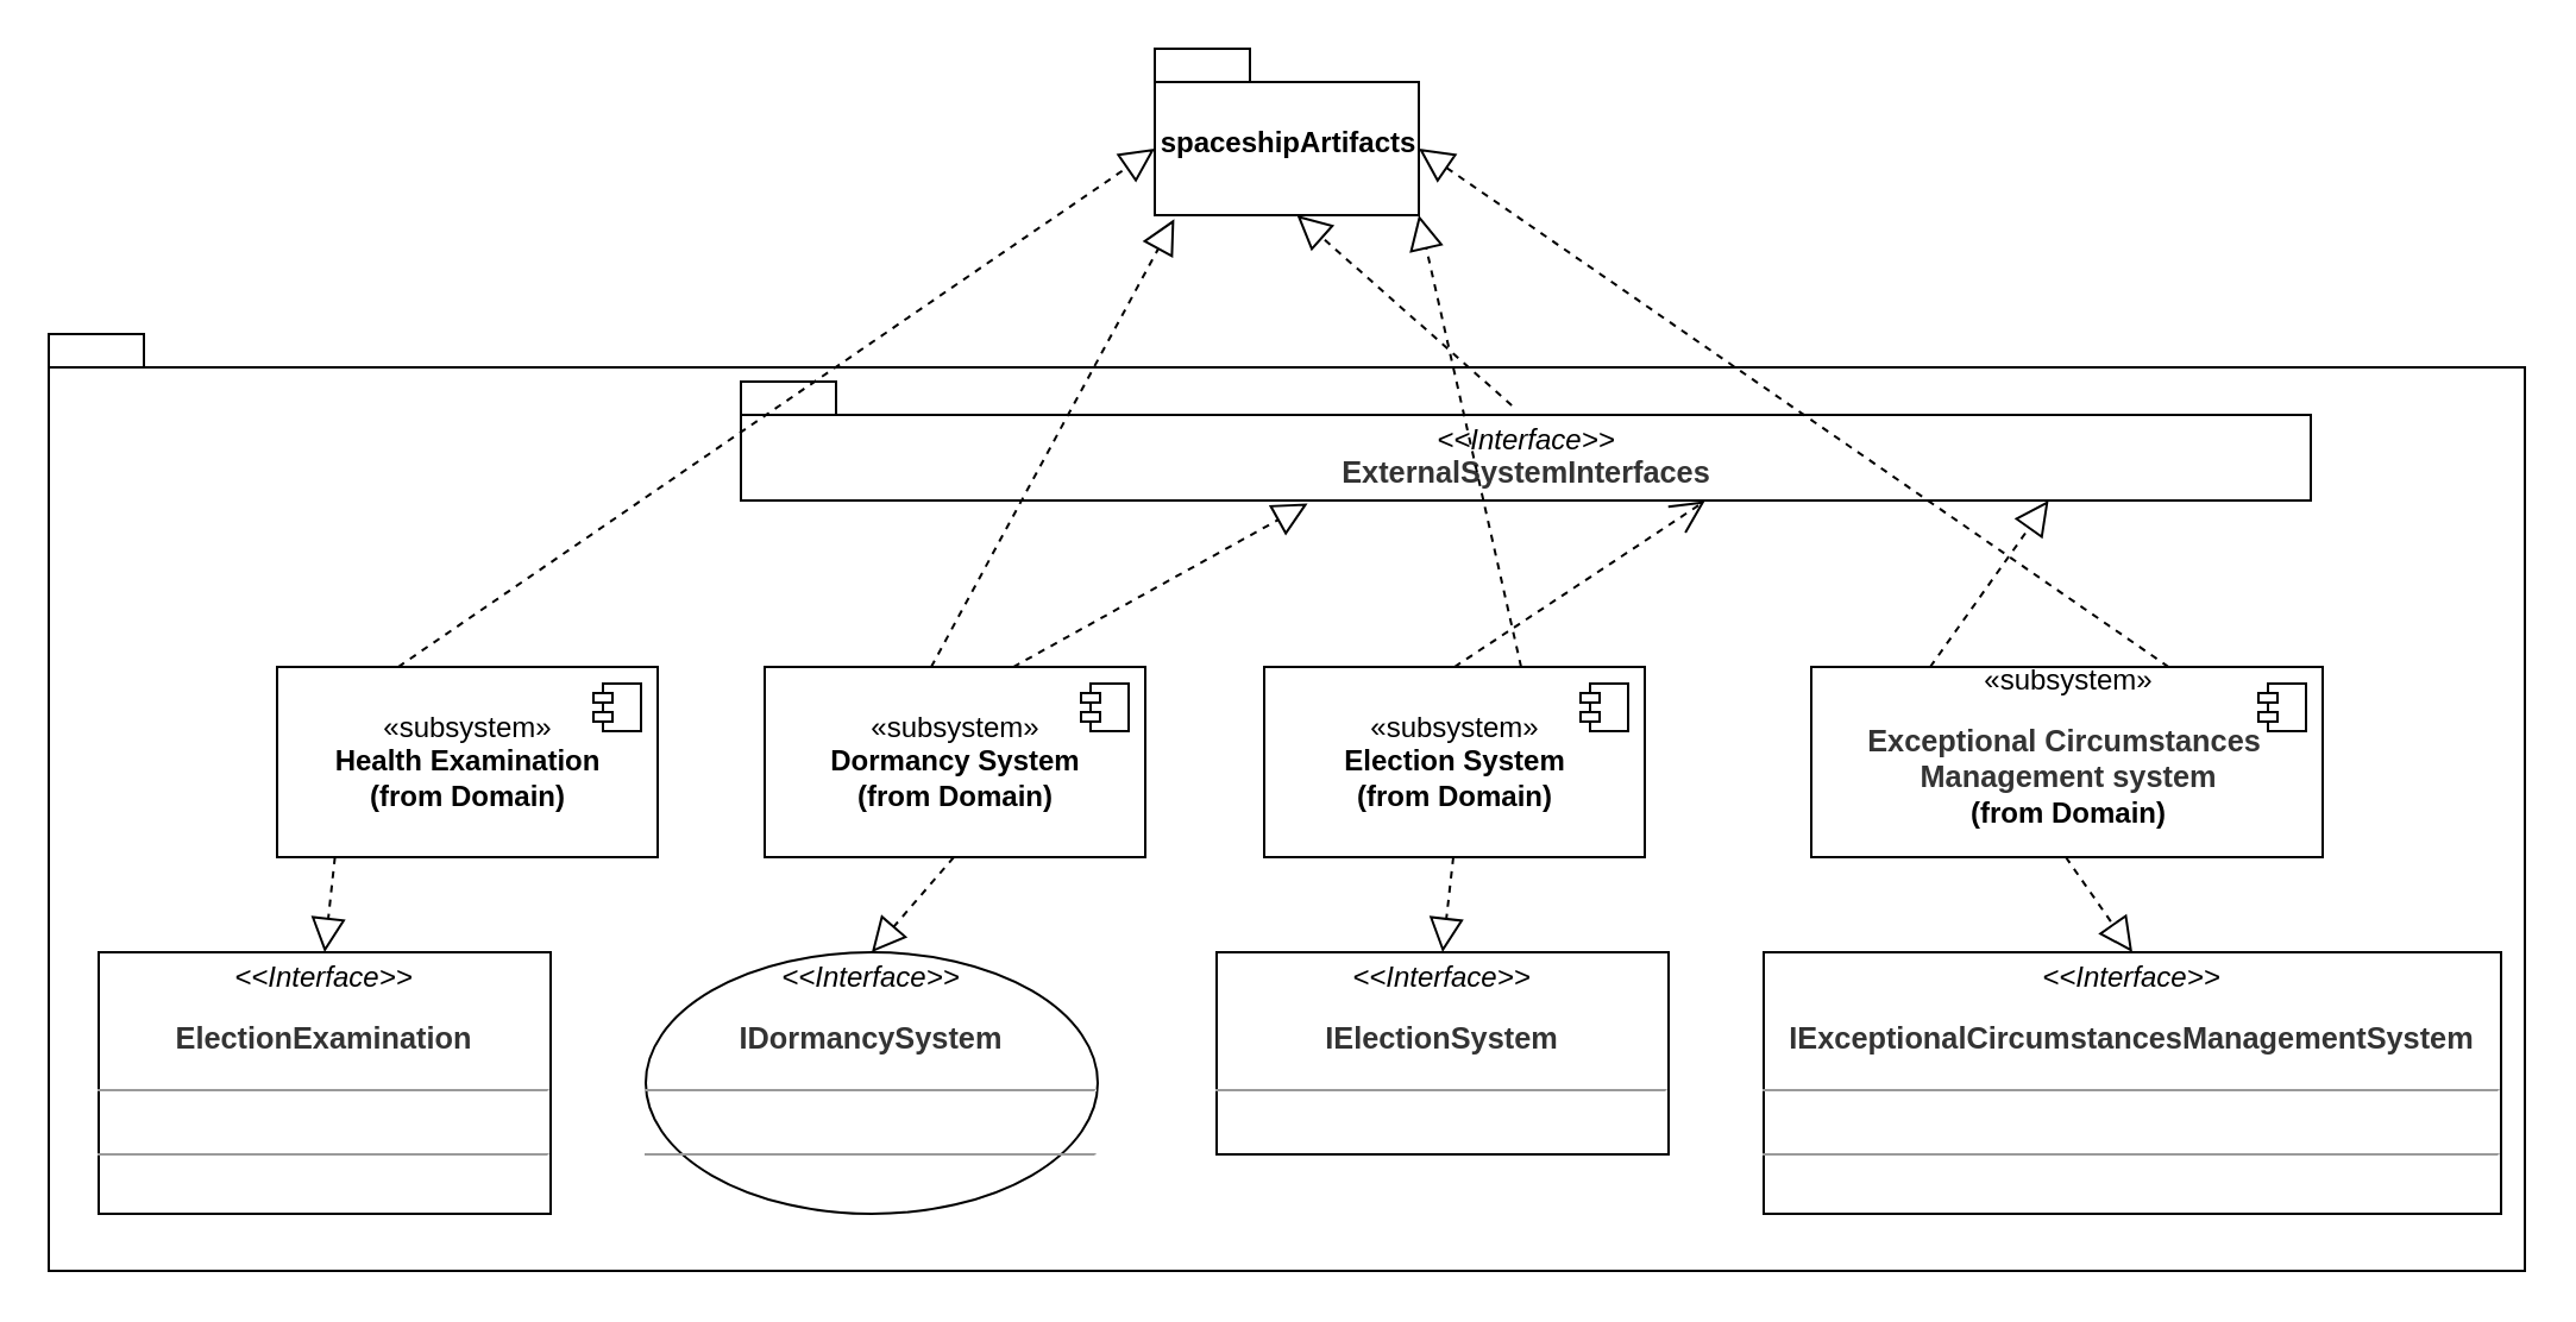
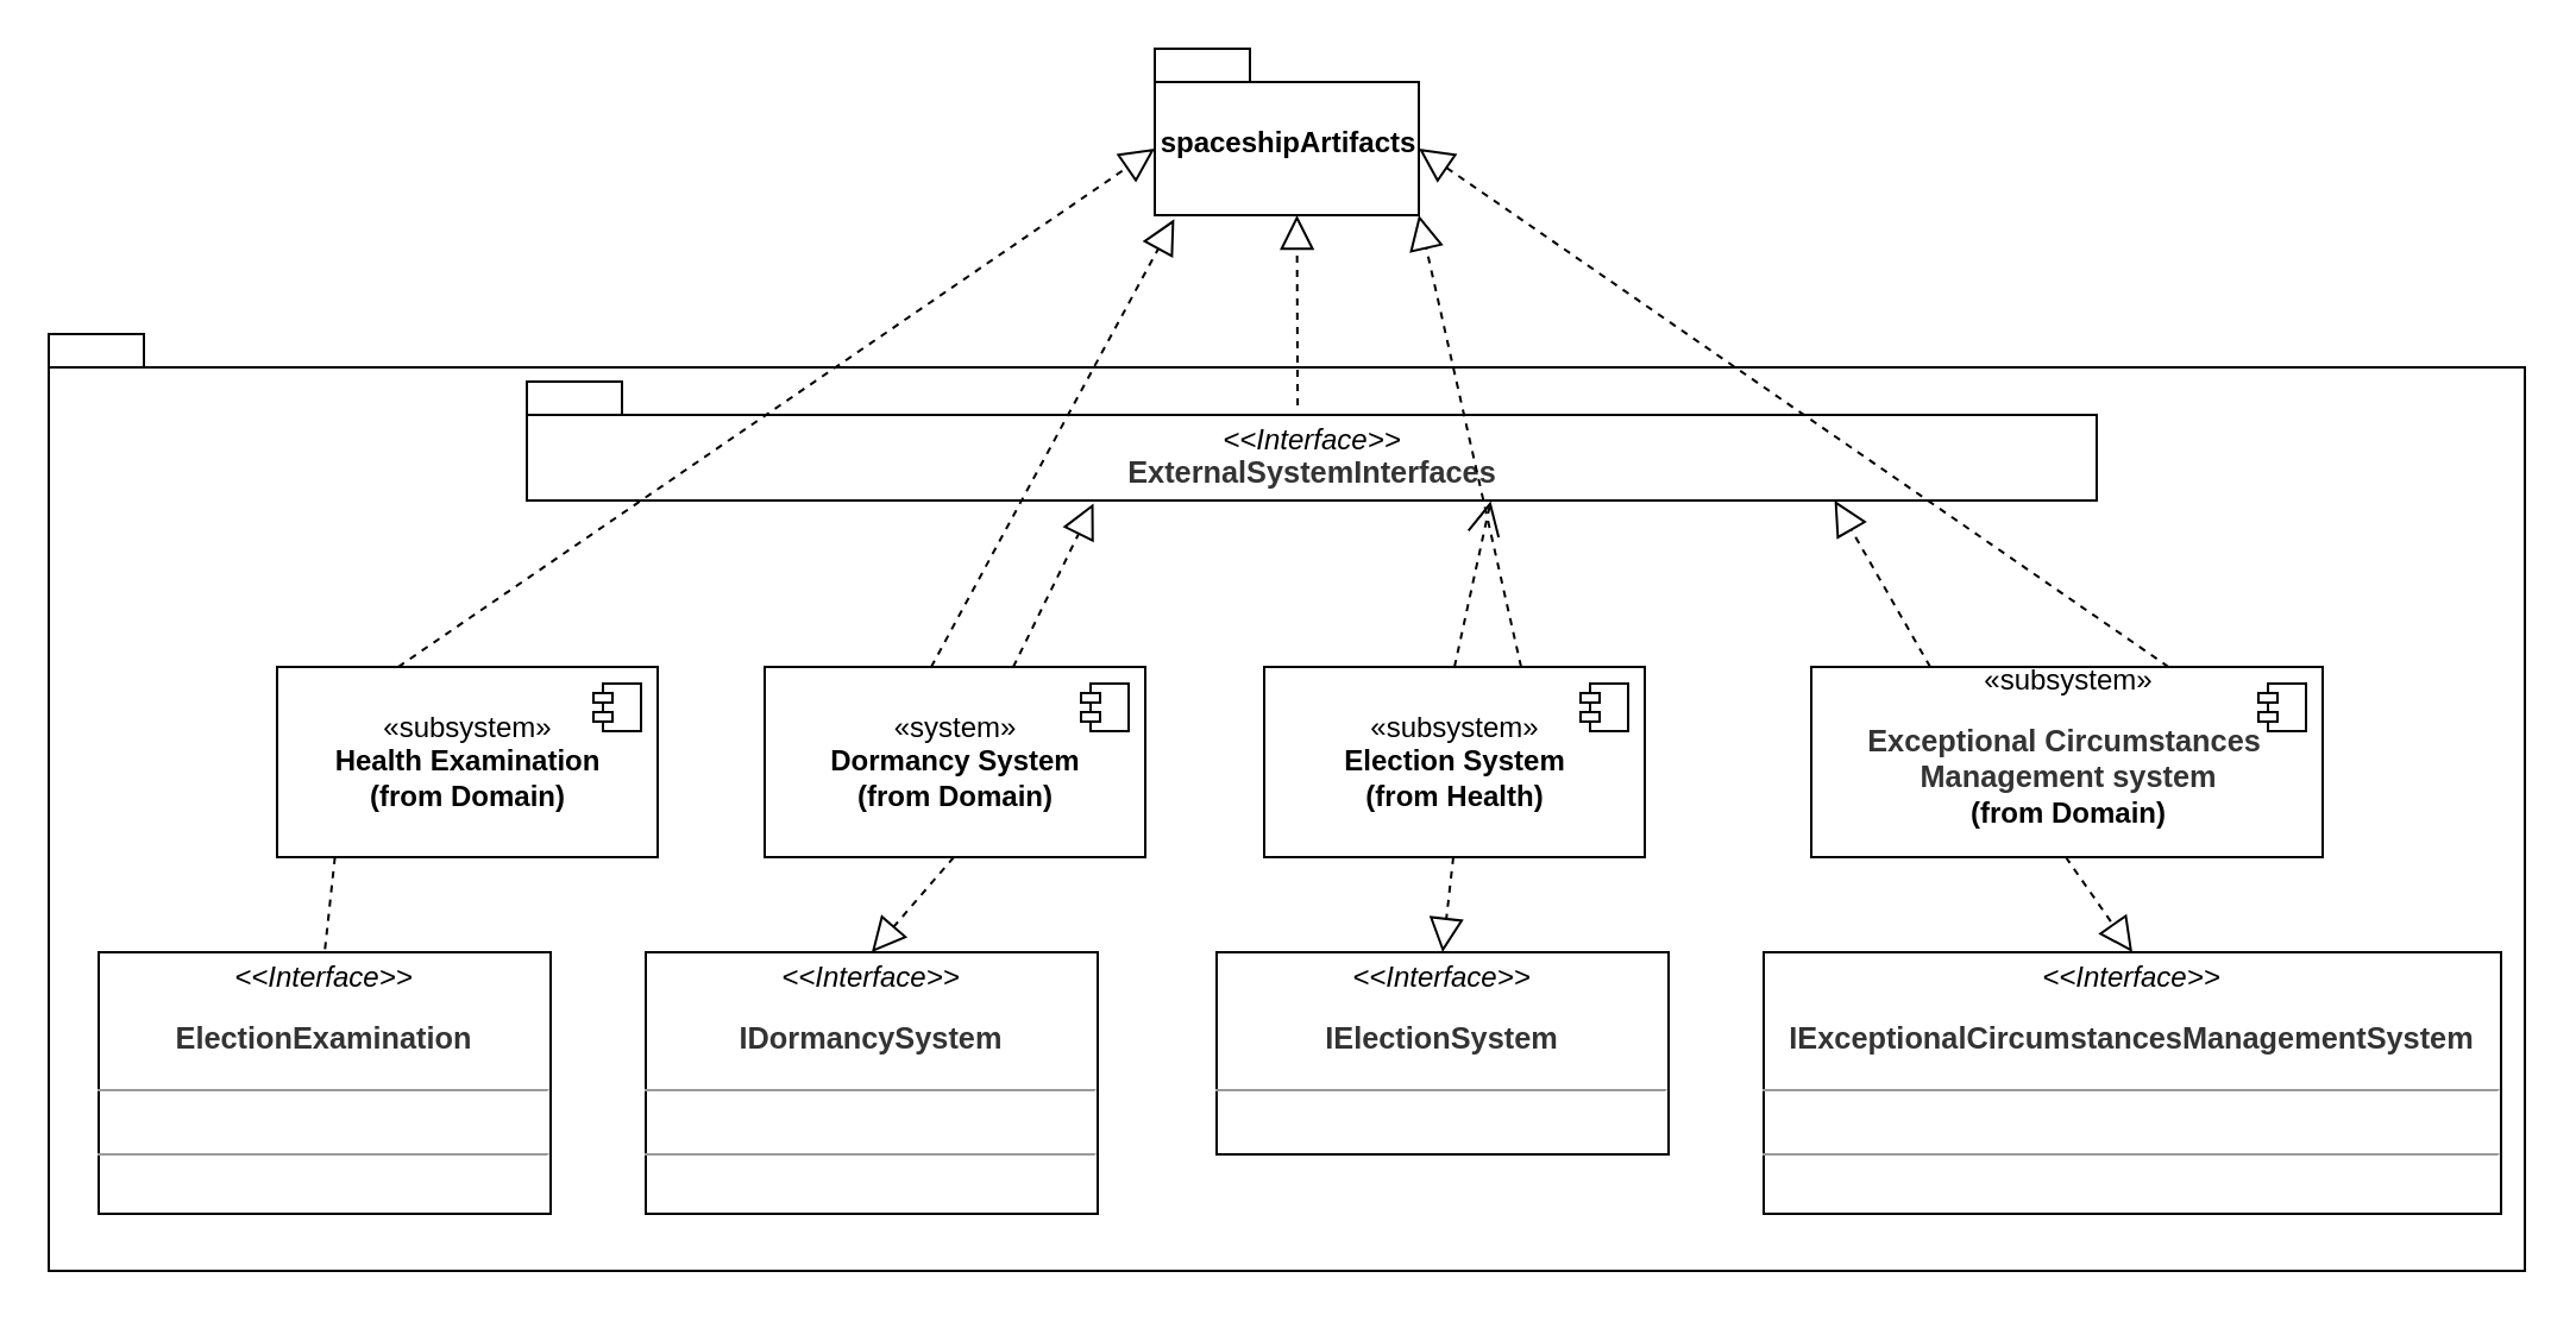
  <mxCell id="0" />
  <mxCell id="1" parent="0" />
  <mxCell id="2" value="" style="shape=folder;fontStyle=1;spacingTop=10;tabWidth=40;tabHeight=14;tabPosition=left;html=1;align=center;" vertex="1" parent="1"><mxGeometry x="20" y="140" width="1041" height="394" as="geometry" /></mxCell>
- <mxCell id="3" value="«subsystem»&lt;br&gt;&lt;b&gt;Dormancy System&lt;br&gt;&lt;/b&gt;&lt;span style=&quot;font-weight: 700&quot;&gt;(from Domain)&lt;/span&gt;&lt;b&gt;&lt;br&gt;&lt;/b&gt;" style="html=1;dropTarget=0;" vertex="1" parent="1"><mxGeometry x="321" y="280" width="160" height="80" as="geometry" /></mxCell>
+ <mxCell id="3" value="«system»&lt;br&gt;&lt;b&gt;Dormancy System&lt;br&gt;&lt;/b&gt;&lt;span style=&quot;font-weight: 700&quot;&gt;(from Domain)&lt;/span&gt;&lt;b&gt;&lt;br&gt;&lt;/b&gt;" style="html=1;dropTarget=0;" vertex="1" parent="1"><mxGeometry x="321" y="280" width="160" height="80" as="geometry" /></mxCell>
  <mxCell id="4" value="" style="shape=module;jettyWidth=8;jettyHeight=4;" vertex="1" parent="3"><mxGeometry x="1" width="20" height="20" relative="1" as="geometry"><mxPoint x="-27" y="7" as="offset" /></mxGeometry></mxCell>
- <mxCell id="5" value="&lt;p style=&quot;margin: 0px ; margin-top: 4px ; text-align: center&quot;&gt;&lt;i&gt;&amp;lt;&amp;lt;Interface&amp;gt;&amp;gt;&lt;/i&gt;&lt;br&gt;&lt;/p&gt;&lt;p class=&quot;MsoNormal&quot; style=&quot;text-align: center&quot;&gt;&lt;span style=&quot;color: rgb(51 , 51 , 51) ; font-size: 9.5pt&quot;&gt;&lt;font face=&quot;Helvetica&quot;&gt;&lt;b&gt;IDormancySystem&lt;/b&gt;&lt;/font&gt;&lt;/span&gt;&lt;/p&gt;&lt;hr size=&quot;1&quot;&gt;&lt;p style=&quot;margin: 0px ; margin-left: 4px&quot;&gt;&lt;br&gt;&lt;/p&gt;&lt;hr size=&quot;1&quot;&gt;&lt;p style=&quot;margin: 0px ; margin-left: 4px&quot;&gt;&lt;br&gt;&lt;/p&gt;" style="ellipse;verticalAlign=top;align=left;overflow=fill;fontSize=12;fontFamily=Helvetica;html=1;" vertex="1" parent="1"><mxGeometry x="271" y="400" width="190" height="110" as="geometry" /></mxCell>
+ <mxCell id="5" value="&lt;p style=&quot;margin: 0px ; margin-top: 4px ; text-align: center&quot;&gt;&lt;i&gt;&amp;lt;&amp;lt;Interface&amp;gt;&amp;gt;&lt;/i&gt;&lt;br&gt;&lt;/p&gt;&lt;p class=&quot;MsoNormal&quot; style=&quot;text-align: center&quot;&gt;&lt;span style=&quot;color: rgb(51 , 51 , 51) ; font-size: 9.5pt&quot;&gt;&lt;font face=&quot;Helvetica&quot;&gt;&lt;b&gt;IDormancySystem&lt;/b&gt;&lt;/font&gt;&lt;/span&gt;&lt;/p&gt;&lt;hr size=&quot;1&quot;&gt;&lt;p style=&quot;margin: 0px ; margin-left: 4px&quot;&gt;&lt;br&gt;&lt;/p&gt;&lt;hr size=&quot;1&quot;&gt;&lt;p style=&quot;margin: 0px ; margin-left: 4px&quot;&gt;&lt;br&gt;&lt;/p&gt;" style="verticalAlign=top;align=left;overflow=fill;fontSize=12;fontFamily=Helvetica;html=1;" vertex="1" parent="1"><mxGeometry x="271" y="400" width="190" height="110" as="geometry" /></mxCell>
  <mxCell id="6" value="«subsystem»&lt;br&gt;&lt;b&gt;Health Examination&lt;br&gt;&lt;/b&gt;&lt;span style=&quot;font-weight: 700&quot;&gt;(from Domain)&lt;/span&gt;&lt;b&gt;&lt;br&gt;&lt;/b&gt;" style="html=1;dropTarget=0;" vertex="1" parent="1"><mxGeometry x="116" y="280" width="160" height="80" as="geometry" /></mxCell>
  <mxCell id="7" value="" style="shape=module;jettyWidth=8;jettyHeight=4;" vertex="1" parent="6"><mxGeometry x="1" width="20" height="20" relative="1" as="geometry"><mxPoint x="-27" y="7" as="offset" /></mxGeometry></mxCell>
  <mxCell id="8" value="&lt;p style=&quot;margin: 0px ; margin-top: 4px ; text-align: center&quot;&gt;&lt;i&gt;&amp;lt;&amp;lt;Interface&amp;gt;&amp;gt;&lt;/i&gt;&lt;br&gt;&lt;/p&gt;&lt;p class=&quot;MsoNormal&quot; style=&quot;text-align: center&quot;&gt;&lt;b&gt;&lt;span style=&quot;color: rgb(51 , 51 , 51) ; font-size: 9.5pt&quot;&gt;Election&lt;/span&gt;&lt;span style=&quot;color: rgb(51 , 51 , 51) ; font-size: 9.5pt&quot;&gt;Examination&lt;/span&gt;&lt;/b&gt;&lt;/p&gt;&lt;hr size=&quot;1&quot;&gt;&lt;p style=&quot;margin: 0px ; margin-left: 4px&quot;&gt;&lt;br&gt;&lt;/p&gt;&lt;hr size=&quot;1&quot;&gt;&lt;p style=&quot;margin: 0px ; margin-left: 4px&quot;&gt;&lt;br&gt;&lt;/p&gt;" style="verticalAlign=top;align=left;overflow=fill;fontSize=12;fontFamily=Helvetica;html=1;" vertex="1" parent="1"><mxGeometry x="41" y="400" width="190" height="110" as="geometry" /></mxCell>
- <mxCell id="9" value="«subsystem»&lt;br&gt;&lt;b&gt;Election System&lt;br&gt;&lt;/b&gt;&lt;span style=&quot;font-weight: 700&quot;&gt;(from Domain)&lt;/span&gt;&lt;b&gt;&lt;br&gt;&lt;/b&gt;" style="html=1;dropTarget=0;" vertex="1" parent="1"><mxGeometry x="531" y="280" width="160" height="80" as="geometry" /></mxCell>
+ <mxCell id="9" value="«subsystem»&lt;br&gt;&lt;b&gt;Election System&lt;br&gt;&lt;/b&gt;&lt;span style=&quot;font-weight: 700&quot;&gt;(from Health)&lt;/span&gt;&lt;b&gt;&lt;br&gt;&lt;/b&gt;" style="html=1;dropTarget=0;" vertex="1" parent="1"><mxGeometry x="531" y="280" width="160" height="80" as="geometry" /></mxCell>
  <mxCell id="10" value="" style="shape=module;jettyWidth=8;jettyHeight=4;" vertex="1" parent="9"><mxGeometry x="1" width="20" height="20" relative="1" as="geometry"><mxPoint x="-27" y="7" as="offset" /></mxGeometry></mxCell>
  <mxCell id="11" value="«subsystem»&lt;br&gt;&lt;p class=&quot;MsoNormal&quot;&gt;&lt;span style=&quot;color: rgb(51 , 51 , 51) ; font-size: 9.5pt&quot;&gt;&lt;b&gt;Exceptional Circumstances&amp;nbsp;&lt;br&gt;&lt;/b&gt;&lt;/span&gt;&lt;b style=&quot;color: rgb(51 , 51 , 51) ; font-size: 9.5pt&quot;&gt;Management system&lt;br&gt;&lt;/b&gt;&lt;span style=&quot;font-weight: 700&quot;&gt;(from Domain)&lt;/span&gt;&lt;b style=&quot;color: rgb(51 , 51 , 51) ; font-size: 9.5pt&quot;&gt;&lt;br&gt;&lt;/b&gt;&lt;/p&gt;" style="html=1;dropTarget=0;" vertex="1" parent="1"><mxGeometry x="761" y="280" width="215" height="80" as="geometry" /></mxCell>
  <mxCell id="12" value="" style="shape=module;jettyWidth=8;jettyHeight=4;" vertex="1" parent="11"><mxGeometry x="1" width="20" height="20" relative="1" as="geometry"><mxPoint x="-27" y="7" as="offset" /></mxGeometry></mxCell>
- <mxCell id="13" value="" style="endArrow=block;dashed=1;endFill=0;endSize=12;html=1;entryX=0.5;entryY=0;entryDx=0;entryDy=0;exitX=0.152;exitY=0.999;exitDx=0;exitDy=0;exitPerimeter=0;" edge="1" parent="1" source="6" target="8"><mxGeometry width="160" relative="1" as="geometry"><mxPoint x="191" y="380" as="sourcePoint" /><mxPoint x="351" y="380" as="targetPoint" /></mxGeometry></mxCell>
+ <mxCell id="13" value="" style="endArrow=none;dashed=1;endFill=0;endSize=12;html=1;entryX=0.5;entryY=0;entryDx=0;entryDy=0;exitX=0.152;exitY=0.999;exitDx=0;exitDy=0;exitPerimeter=0;" edge="1" parent="1" source="6" target="8"><mxGeometry width="160" relative="1" as="geometry"><mxPoint x="191" y="380" as="sourcePoint" /><mxPoint x="351" y="380" as="targetPoint" /></mxGeometry></mxCell>
  <mxCell id="14" value="" style="endArrow=block;dashed=1;endFill=0;endSize=12;html=1;entryX=0.5;entryY=0;entryDx=0;entryDy=0;exitX=0.5;exitY=1;exitDx=0;exitDy=0;" edge="1" parent="1" target="5"><mxGeometry width="160" relative="1" as="geometry"><mxPoint x="400.5" y="360" as="sourcePoint" /><mxPoint x="400.5" y="420" as="targetPoint" /></mxGeometry></mxCell>
  <mxCell id="15" value="" style="endArrow=block;dashed=1;endFill=0;endSize=12;html=1;entryX=0.5;entryY=0;entryDx=0;entryDy=0;exitX=0.5;exitY=1;exitDx=0;exitDy=0;" edge="1" parent="1" target="17"><mxGeometry width="160" relative="1" as="geometry"><mxPoint x="868" y="360" as="sourcePoint" /><mxPoint x="868" y="420" as="targetPoint" /></mxGeometry></mxCell>
  <mxCell id="16" value="" style="endArrow=block;dashed=1;endFill=0;endSize=12;html=1;entryX=0.5;entryY=0;entryDx=0;entryDy=0;exitX=0.5;exitY=1;exitDx=0;exitDy=0;" edge="1" parent="1" target="18"><mxGeometry width="160" relative="1" as="geometry"><mxPoint x="610.5" y="360" as="sourcePoint" /><mxPoint x="610.5" y="420" as="targetPoint" /></mxGeometry></mxCell>
  <mxCell id="17" value="&lt;p style=&quot;margin: 0px ; margin-top: 4px ; text-align: center&quot;&gt;&lt;i&gt;&amp;lt;&amp;lt;Interface&amp;gt;&amp;gt;&lt;/i&gt;&lt;br&gt;&lt;/p&gt;&lt;p class=&quot;MsoNormal&quot; style=&quot;text-align: center&quot;&gt;&lt;b style=&quot;color: rgb(51 , 51 , 51) ; font-size: 12.667px&quot;&gt;IExceptionalCircumstancesManagementSystem&lt;/b&gt;&lt;br&gt;&lt;/p&gt;&lt;hr size=&quot;1&quot;&gt;&lt;p style=&quot;margin: 0px ; margin-left: 4px&quot;&gt;&lt;br&gt;&lt;/p&gt;&lt;hr size=&quot;1&quot;&gt;&lt;p style=&quot;margin: 0px ; margin-left: 4px&quot;&gt;&lt;br&gt;&lt;/p&gt;" style="verticalAlign=top;align=left;overflow=fill;fontSize=12;fontFamily=Helvetica;html=1;" vertex="1" parent="1"><mxGeometry x="741" y="400" width="310" height="110" as="geometry" /></mxCell>
  <mxCell id="18" value="&lt;p style=&quot;margin: 0px ; margin-top: 4px ; text-align: center&quot;&gt;&lt;i&gt;&amp;lt;&amp;lt;Interface&amp;gt;&amp;gt;&lt;/i&gt;&lt;br&gt;&lt;/p&gt;&lt;p class=&quot;MsoNormal&quot; style=&quot;text-align: center&quot;&gt;&lt;b style=&quot;color: rgb(51 , 51 , 51) ; font-size: 12.667px&quot;&gt;IElectionSystem&lt;/b&gt;&lt;br&gt;&lt;/p&gt;&lt;hr size=&quot;1&quot;&gt;&lt;p style=&quot;margin: 0px ; margin-left: 4px&quot;&gt;&lt;br&gt;&lt;/p&gt;&lt;hr size=&quot;1&quot;&gt;&lt;p style=&quot;margin: 0px ; margin-left: 4px&quot;&gt;&lt;br&gt;&lt;/p&gt;" style="verticalAlign=top;align=left;overflow=fill;fontSize=12;fontFamily=Helvetica;html=1;" vertex="1" parent="1"><mxGeometry x="511" y="400" width="190" height="85" as="geometry" /></mxCell>
  <mxCell id="19" value="spaceshipArtifacts" style="shape=folder;fontStyle=1;spacingTop=10;tabWidth=40;tabHeight=14;tabPosition=left;html=1;" vertex="1" parent="1"><mxGeometry x="485" y="20" width="111" height="70" as="geometry" /></mxCell>
- <mxCell id="20" value="&lt;p style=&quot;margin: 4px 0px 0px&quot;&gt;&lt;i style=&quot;font-weight: normal&quot;&gt;&amp;lt;&amp;lt;Interface&amp;gt;&amp;gt;&lt;br&gt;&lt;/i&gt;&lt;span style=&quot;color: rgb(51 , 51 , 51) ; font-size: 9.5pt&quot;&gt;ExternalSystemInterfaces&lt;/span&gt;&lt;/p&gt;" style="shape=folder;fontStyle=1;spacingTop=10;tabWidth=40;tabHeight=14;tabPosition=left;html=1;" vertex="1" parent="1"><mxGeometry x="311" y="160" width="660" height="50" as="geometry" /></mxCell>
+ <mxCell id="20" value="&lt;p style=&quot;margin: 4px 0px 0px&quot;&gt;&lt;i style=&quot;font-weight: normal&quot;&gt;&amp;lt;&amp;lt;Interface&amp;gt;&amp;gt;&lt;br&gt;&lt;/i&gt;&lt;span style=&quot;color: rgb(51 , 51 , 51) ; font-size: 9.5pt&quot;&gt;ExternalSystemInterfaces&lt;/span&gt;&lt;/p&gt;" style="shape=folder;fontStyle=1;spacingTop=10;tabWidth=40;tabHeight=14;tabPosition=left;html=1;" vertex="1" parent="1"><mxGeometry x="221" y="160" width="660" height="50" as="geometry" /></mxCell>
  <mxCell id="21" value="" style="endArrow=block;dashed=1;endFill=0;endSize=12;html=1;entryX=0.361;entryY=1.025;entryDx=0;entryDy=0;exitX=0.5;exitY=1;exitDx=0;exitDy=0;entryPerimeter=0;" edge="1" parent="1" target="20"><mxGeometry width="160" relative="1" as="geometry"><mxPoint x="425.5" y="280" as="sourcePoint" /><mxPoint x="391" y="320" as="targetPoint" /></mxGeometry></mxCell>
  <mxCell id="22" value="" style="endArrow=open;dashed=1;endFill=0;endSize=12;html=1;entryX=0.614;entryY=1.006;entryDx=0;entryDy=0;exitX=0.5;exitY=0;exitDx=0;exitDy=0;entryPerimeter=0;" edge="1" parent="1" source="9" target="20"><mxGeometry width="160" relative="1" as="geometry"><mxPoint x="589.75" y="280" as="sourcePoint" /><mxPoint x="555.25" y="320" as="targetPoint" /></mxGeometry></mxCell>
  <mxCell id="23" value="" style="endArrow=block;dashed=1;endFill=0;endSize=12;html=1;entryX=0.833;entryY=1;entryDx=0;entryDy=0;exitX=0.5;exitY=1;exitDx=0;exitDy=0;entryPerimeter=0;" edge="1" parent="1" target="20"><mxGeometry width="160" relative="1" as="geometry"><mxPoint x="811" y="280" as="sourcePoint" /><mxPoint x="776.5" y="320" as="targetPoint" /></mxGeometry></mxCell>
  <mxCell id="24" value="" style="endArrow=block;dashed=1;endFill=0;endSize=12;html=1;entryX=0.361;entryY=1.025;entryDx=0;entryDy=0;exitX=0.491;exitY=0.2;exitDx=0;exitDy=0;entryPerimeter=0;exitPerimeter=0;" edge="1" parent="1" source="20"><mxGeometry width="160" relative="1" as="geometry"><mxPoint x="511" y="158.75" as="sourcePoint" /><mxPoint x="544.76" y="90" as="targetPoint" /></mxGeometry></mxCell>
  <mxCell id="25" value="" style="endArrow=block;dashed=1;endFill=0;endSize=12;html=1;entryX=0;entryY=0;entryDx=0;entryDy=42;exitX=0.75;exitY=0;exitDx=0;exitDy=0;entryPerimeter=0;" edge="1" parent="1" target="19"><mxGeometry width="160" relative="1" as="geometry"><mxPoint x="166.92" y="280" as="sourcePoint" /><mxPoint x="276" y="210" as="targetPoint" /></mxGeometry></mxCell>
  <mxCell id="26" value="" style="endArrow=block;dashed=1;endFill=0;endSize=12;html=1;entryX=0.074;entryY=1.024;entryDx=0;entryDy=0;exitX=0.5;exitY=1;exitDx=0;exitDy=0;entryPerimeter=0;" edge="1" parent="1" target="19"><mxGeometry width="160" relative="1" as="geometry"><mxPoint x="391" y="280" as="sourcePoint" /><mxPoint x="424.76" y="211.25" as="targetPoint" /></mxGeometry></mxCell>
  <mxCell id="27" value="" style="endArrow=block;dashed=1;endFill=0;endSize=12;html=1;entryX=0;entryY=0;entryDx=111;entryDy=70;exitX=0.5;exitY=0;exitDx=0;exitDy=0;entryPerimeter=0;" edge="1" parent="1" target="19"><mxGeometry width="160" relative="1" as="geometry"><mxPoint x="639" y="280" as="sourcePoint" /><mxPoint x="654.24" y="210.3" as="targetPoint" /></mxGeometry></mxCell>
  <mxCell id="28" value="" style="endArrow=block;dashed=1;endFill=0;endSize=12;html=1;entryX=0;entryY=0;entryDx=111;entryDy=42;exitX=0.5;exitY=1;exitDx=0;exitDy=0;entryPerimeter=0;" edge="1" parent="1" target="19"><mxGeometry width="160" relative="1" as="geometry"><mxPoint x="911.22" y="280" as="sourcePoint" /><mxPoint x="871" y="210" as="targetPoint" /></mxGeometry></mxCell>
